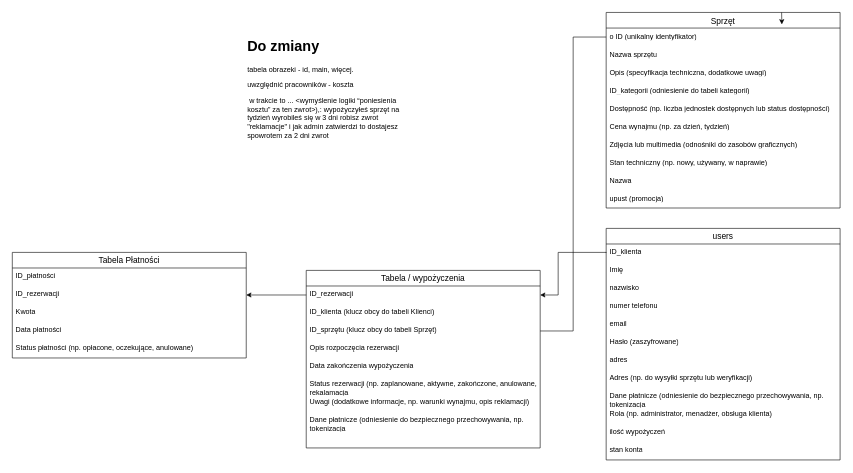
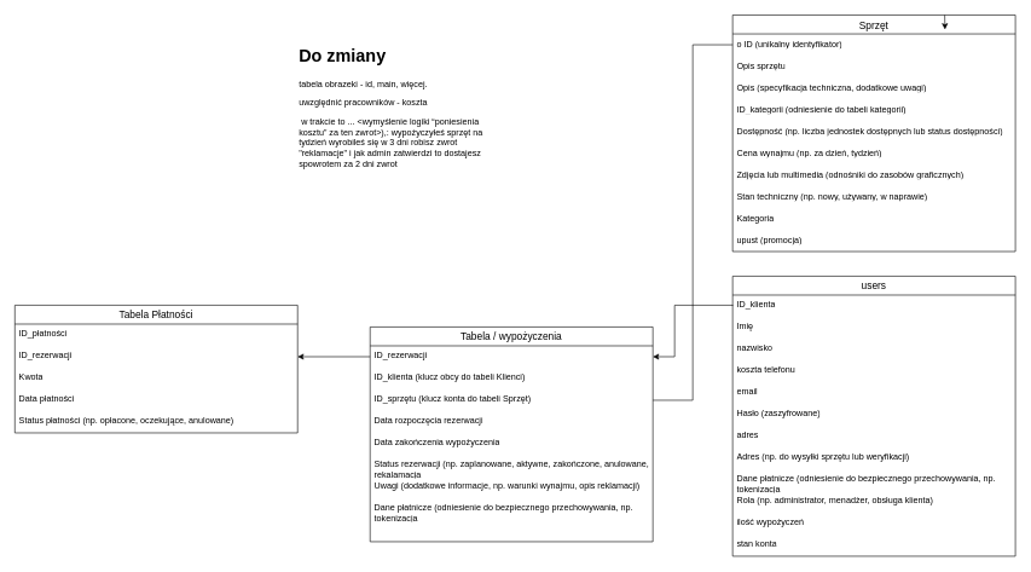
  <mxCell id="0" />
  <mxCell id="1" parent="0" />
  <mxCell id="2" value="Sprzęt" style="swimlane;fontStyle=0;childLayout=stackLayout;horizontal=1;startSize=26;horizontalStack=0;resizeParent=1;resizeParentMax=0;resizeLast=0;collapsible=1;marginBottom=0;align=center;fontSize=14;" parent="1" vertex="1"><mxGeometry x="1010" y="20" width="390" height="326" as="geometry" /></mxCell>
  <mxCell id="3" value="o ID (unikalny identyfikator)" style="text;strokeColor=none;fillColor=none;spacingLeft=4;spacingRight=4;overflow=hidden;rotatable=0;points=[[0,0.5],[1,0.5]];portConstraint=eastwest;fontSize=12;whiteSpace=wrap;html=1;" parent="2" vertex="1"><mxGeometry y="26" width="390" height="30" as="geometry" /></mxCell>
- <mxCell id="4" value="Nazwa sprzętu " style="text;strokeColor=none;fillColor=none;spacingLeft=4;spacingRight=4;overflow=hidden;rotatable=0;points=[[0,0.5],[1,0.5]];portConstraint=eastwest;fontSize=12;whiteSpace=wrap;html=1;" parent="2" vertex="1"><mxGeometry y="56" width="390" height="30" as="geometry" /></mxCell>
+ <mxCell id="4" value="Opis sprzętu " style="text;strokeColor=none;fillColor=none;spacingLeft=4;spacingRight=4;overflow=hidden;rotatable=0;points=[[0,0.5],[1,0.5]];portConstraint=eastwest;fontSize=12;whiteSpace=wrap;html=1;" parent="2" vertex="1"><mxGeometry y="56" width="390" height="30" as="geometry" /></mxCell>
  <mxCell id="5" value="Opis (specyfikacja techniczna, dodatkowe uwagi)" style="text;strokeColor=none;fillColor=none;spacingLeft=4;spacingRight=4;overflow=hidden;rotatable=0;points=[[0,0.5],[1,0.5]];portConstraint=eastwest;fontSize=12;whiteSpace=wrap;html=1;" parent="2" vertex="1"><mxGeometry y="86" width="390" height="30" as="geometry" /></mxCell>
  <mxCell id="6" value="ID_kategorii (odniesienie do tabeli kategorii) " style="text;strokeColor=none;fillColor=none;spacingLeft=4;spacingRight=4;overflow=hidden;rotatable=0;points=[[0,0.5],[1,0.5]];portConstraint=eastwest;fontSize=12;whiteSpace=wrap;html=1;" parent="2" vertex="1"><mxGeometry y="116" width="390" height="30" as="geometry" /></mxCell>
  <mxCell id="7" value="Dostępność (np. liczba jednostek dostępnych lub status dostępności) " style="text;strokeColor=none;fillColor=none;spacingLeft=4;spacingRight=4;overflow=hidden;rotatable=0;points=[[0,0.5],[1,0.5]];portConstraint=eastwest;fontSize=12;whiteSpace=wrap;html=1;" parent="2" vertex="1"><mxGeometry y="146" width="390" height="30" as="geometry" /></mxCell>
  <mxCell id="8" value="Cena wynajmu (np. za dzień, tydzień) " style="text;strokeColor=none;fillColor=none;spacingLeft=4;spacingRight=4;overflow=hidden;rotatable=0;points=[[0,0.5],[1,0.5]];portConstraint=eastwest;fontSize=12;whiteSpace=wrap;html=1;" parent="2" vertex="1"><mxGeometry y="176" width="390" height="30" as="geometry" /></mxCell>
  <mxCell id="9" value="Zdjęcia lub multimedia (odnośniki do zasobów graficznych) " style="text;strokeColor=none;fillColor=none;spacingLeft=4;spacingRight=4;overflow=hidden;rotatable=0;points=[[0,0.5],[1,0.5]];portConstraint=eastwest;fontSize=12;whiteSpace=wrap;html=1;" parent="2" vertex="1"><mxGeometry y="206" width="390" height="30" as="geometry" /></mxCell>
  <mxCell id="10" value="Stan techniczny (np. nowy, używany, w naprawie)" style="text;strokeColor=none;fillColor=none;spacingLeft=4;spacingRight=4;overflow=hidden;rotatable=0;points=[[0,0.5],[1,0.5]];portConstraint=eastwest;fontSize=12;whiteSpace=wrap;html=1;" parent="2" vertex="1"><mxGeometry y="236" width="390" height="30" as="geometry" /></mxCell>
- <mxCell id="11" value="Nazwa&lt;div&gt;&lt;br&gt;&lt;/div&gt;" style="text;strokeColor=none;fillColor=none;spacingLeft=4;spacingRight=4;overflow=hidden;rotatable=0;points=[[0,0.5],[1,0.5]];portConstraint=eastwest;fontSize=12;whiteSpace=wrap;html=1;" parent="2" vertex="1"><mxGeometry y="266" width="390" height="30" as="geometry" /></mxCell>
+ <mxCell id="11" value="Kategoria&lt;div&gt;&lt;br&gt;&lt;/div&gt;" style="text;strokeColor=none;fillColor=none;spacingLeft=4;spacingRight=4;overflow=hidden;rotatable=0;points=[[0,0.5],[1,0.5]];portConstraint=eastwest;fontSize=12;whiteSpace=wrap;html=1;" parent="2" vertex="1"><mxGeometry y="266" width="390" height="30" as="geometry" /></mxCell>
  <mxCell id="12" value="&lt;div&gt;upust (promocja)&lt;/div&gt;" style="text;strokeColor=none;fillColor=none;spacingLeft=4;spacingRight=4;overflow=hidden;rotatable=0;points=[[0,0.5],[1,0.5]];portConstraint=eastwest;fontSize=12;whiteSpace=wrap;html=1;" parent="2" vertex="1"><mxGeometry y="296" width="390" height="30" as="geometry" /></mxCell>
  <mxCell id="13" value="users" style="swimlane;fontStyle=0;childLayout=stackLayout;horizontal=1;startSize=26;horizontalStack=0;resizeParent=1;resizeParentMax=0;resizeLast=0;collapsible=1;marginBottom=0;align=center;fontSize=14;" parent="1" vertex="1"><mxGeometry x="1010" y="380" width="390" height="386" as="geometry" /></mxCell>
  <mxCell id="14" value="ID_klienta " style="text;strokeColor=none;fillColor=none;spacingLeft=4;spacingRight=4;overflow=hidden;rotatable=0;points=[[0,0.5],[1,0.5]];portConstraint=eastwest;fontSize=12;whiteSpace=wrap;html=1;" parent="13" vertex="1"><mxGeometry y="26" width="390" height="30" as="geometry" /></mxCell>
  <mxCell id="15" value="Imię" style="text;strokeColor=none;fillColor=none;spacingLeft=4;spacingRight=4;overflow=hidden;rotatable=0;points=[[0,0.5],[1,0.5]];portConstraint=eastwest;fontSize=12;whiteSpace=wrap;html=1;" parent="13" vertex="1"><mxGeometry y="56" width="390" height="30" as="geometry" /></mxCell>
  <mxCell id="16" value="nazwisko" style="text;strokeColor=none;fillColor=none;spacingLeft=4;spacingRight=4;overflow=hidden;rotatable=0;points=[[0,0.5],[1,0.5]];portConstraint=eastwest;fontSize=12;whiteSpace=wrap;html=1;" parent="13" vertex="1"><mxGeometry y="86" width="390" height="30" as="geometry" /></mxCell>
- <mxCell id="17" value="numer telefonu" style="text;strokeColor=none;fillColor=none;spacingLeft=4;spacingRight=4;overflow=hidden;rotatable=0;points=[[0,0.5],[1,0.5]];portConstraint=eastwest;fontSize=12;whiteSpace=wrap;html=1;" parent="13" vertex="1"><mxGeometry y="116" width="390" height="30" as="geometry" /></mxCell>
+ <mxCell id="17" value="koszta telefonu" style="text;strokeColor=none;fillColor=none;spacingLeft=4;spacingRight=4;overflow=hidden;rotatable=0;points=[[0,0.5],[1,0.5]];portConstraint=eastwest;fontSize=12;whiteSpace=wrap;html=1;" parent="13" vertex="1"><mxGeometry y="116" width="390" height="30" as="geometry" /></mxCell>
  <mxCell id="18" value="email" style="text;strokeColor=none;fillColor=none;spacingLeft=4;spacingRight=4;overflow=hidden;rotatable=0;points=[[0,0.5],[1,0.5]];portConstraint=eastwest;fontSize=12;whiteSpace=wrap;html=1;" parent="13" vertex="1"><mxGeometry y="146" width="390" height="30" as="geometry" /></mxCell>
  <mxCell id="19" value="Hasło (zaszyfrowane)" style="text;strokeColor=none;fillColor=none;spacingLeft=4;spacingRight=4;overflow=hidden;rotatable=0;points=[[0,0.5],[1,0.5]];portConstraint=eastwest;fontSize=12;whiteSpace=wrap;html=1;" parent="13" vertex="1"><mxGeometry y="176" width="390" height="30" as="geometry" /></mxCell>
  <mxCell id="20" value="adres" style="text;strokeColor=none;fillColor=none;spacingLeft=4;spacingRight=4;overflow=hidden;rotatable=0;points=[[0,0.5],[1,0.5]];portConstraint=eastwest;fontSize=12;whiteSpace=wrap;html=1;" parent="13" vertex="1"><mxGeometry y="206" width="390" height="30" as="geometry" /></mxCell>
  <mxCell id="21" value="Adres (np. do wysyłki sprzętu lub weryfikacji)  " style="text;strokeColor=none;fillColor=none;spacingLeft=4;spacingRight=4;overflow=hidden;rotatable=0;points=[[0,0.5],[1,0.5]];portConstraint=eastwest;fontSize=12;whiteSpace=wrap;html=1;" parent="13" vertex="1"><mxGeometry y="236" width="390" height="30" as="geometry" /></mxCell>
  <mxCell id="22" value="Dane płatnicze (odniesienie do bezpiecznego przechowywania, np. tokenizacja &lt;br/&gt;metod płatności)" style="text;strokeColor=none;fillColor=none;spacingLeft=4;spacingRight=4;overflow=hidden;rotatable=0;points=[[0,0.5],[1,0.5]];portConstraint=eastwest;fontSize=12;whiteSpace=wrap;html=1;" parent="13" vertex="1"><mxGeometry y="266" width="390" height="30" as="geometry" /></mxCell>
  <mxCell id="23" value="&lt;div&gt;Rola (np. administrator, menadżer, obsługa klienta)&amp;nbsp;&lt;/div&gt;" style="text;strokeColor=none;fillColor=none;spacingLeft=4;spacingRight=4;overflow=hidden;rotatable=0;points=[[0,0.5],[1,0.5]];portConstraint=eastwest;fontSize=12;whiteSpace=wrap;html=1;" parent="13" vertex="1"><mxGeometry y="296" width="390" height="30" as="geometry" /></mxCell>
  <mxCell id="24" value="&lt;div&gt;ilość wypożyczeń&lt;/div&gt;" style="text;strokeColor=none;fillColor=none;spacingLeft=4;spacingRight=4;overflow=hidden;rotatable=0;points=[[0,0.5],[1,0.5]];portConstraint=eastwest;fontSize=12;whiteSpace=wrap;html=1;" parent="13" vertex="1"><mxGeometry y="326" width="390" height="30" as="geometry" /></mxCell>
  <mxCell id="25" value="&lt;div&gt;stan konta&lt;/div&gt;" style="text;strokeColor=none;fillColor=none;spacingLeft=4;spacingRight=4;overflow=hidden;rotatable=0;points=[[0,0.5],[1,0.5]];portConstraint=eastwest;fontSize=12;whiteSpace=wrap;html=1;" parent="13" vertex="1"><mxGeometry y="356" width="390" height="30" as="geometry" /></mxCell>
  <mxCell id="26" value="Tabela / wypożyczenia" style="swimlane;fontStyle=0;childLayout=stackLayout;horizontal=1;startSize=26;horizontalStack=0;resizeParent=1;resizeParentMax=0;resizeLast=0;collapsible=1;marginBottom=0;align=center;fontSize=14;" parent="1" vertex="1"><mxGeometry x="510" y="450" width="390" height="296" as="geometry" /></mxCell>
  <mxCell id="27" value="ID_rezerwacji  " style="text;strokeColor=none;fillColor=none;spacingLeft=4;spacingRight=4;overflow=hidden;rotatable=0;points=[[0,0.5],[1,0.5]];portConstraint=eastwest;fontSize=12;whiteSpace=wrap;html=1;" parent="26" vertex="1"><mxGeometry y="26" width="390" height="30" as="geometry" /></mxCell>
  <mxCell id="28" value="ID_klienta (klucz obcy do tabeli Klienci) " style="text;strokeColor=none;fillColor=none;spacingLeft=4;spacingRight=4;overflow=hidden;rotatable=0;points=[[0,0.5],[1,0.5]];portConstraint=eastwest;fontSize=12;whiteSpace=wrap;html=1;" parent="26" vertex="1"><mxGeometry y="56" width="390" height="30" as="geometry" /></mxCell>
- <mxCell id="29" value="ID_sprzętu (klucz obcy do tabeli Sprzęt) " style="text;strokeColor=none;fillColor=none;spacingLeft=4;spacingRight=4;overflow=hidden;rotatable=0;points=[[0,0.5],[1,0.5]];portConstraint=eastwest;fontSize=12;whiteSpace=wrap;html=1;" parent="26" vertex="1"><mxGeometry y="86" width="390" height="30" as="geometry" /></mxCell>
- <mxCell id="30" value="Opis rozpoczęcia rezerwacji " style="text;strokeColor=none;fillColor=none;spacingLeft=4;spacingRight=4;overflow=hidden;rotatable=0;points=[[0,0.5],[1,0.5]];portConstraint=eastwest;fontSize=12;whiteSpace=wrap;html=1;" parent="26" vertex="1"><mxGeometry y="116" width="390" height="30" as="geometry" /></mxCell>
+ <mxCell id="29" value="ID_sprzętu (klucz konta do tabeli Sprzęt) " style="text;strokeColor=none;fillColor=none;spacingLeft=4;spacingRight=4;overflow=hidden;rotatable=0;points=[[0,0.5],[1,0.5]];portConstraint=eastwest;fontSize=12;whiteSpace=wrap;html=1;" parent="26" vertex="1"><mxGeometry y="86" width="390" height="30" as="geometry" /></mxCell>
+ <mxCell id="30" value="Data rozpoczęcia rezerwacji " style="text;strokeColor=none;fillColor=none;spacingLeft=4;spacingRight=4;overflow=hidden;rotatable=0;points=[[0,0.5],[1,0.5]];portConstraint=eastwest;fontSize=12;whiteSpace=wrap;html=1;" parent="26" vertex="1"><mxGeometry y="116" width="390" height="30" as="geometry" /></mxCell>
  <mxCell id="31" value="Data zakończenia wypożyczenia " style="text;strokeColor=none;fillColor=none;spacingLeft=4;spacingRight=4;overflow=hidden;rotatable=0;points=[[0,0.5],[1,0.5]];portConstraint=eastwest;fontSize=12;whiteSpace=wrap;html=1;" parent="26" vertex="1"><mxGeometry y="146" width="390" height="30" as="geometry" /></mxCell>
  <mxCell id="32" value="Status rezerwacji (np. zaplanowane, aktywne, zakończone, anulowane, rekalamacja&lt;div&gt;)&lt;/div&gt;" style="text;strokeColor=none;fillColor=none;spacingLeft=4;spacingRight=4;overflow=hidden;rotatable=0;points=[[0,0.5],[1,0.5]];portConstraint=eastwest;fontSize=12;whiteSpace=wrap;html=1;" parent="26" vertex="1"><mxGeometry y="176" width="390" height="30" as="geometry" /></mxCell>
  <mxCell id="33" value="Uwagi (dodatkowe informacje, np. warunki wynajmu, opis reklamacji)   " style="text;strokeColor=none;fillColor=none;spacingLeft=4;spacingRight=4;overflow=hidden;rotatable=0;points=[[0,0.5],[1,0.5]];portConstraint=eastwest;fontSize=12;whiteSpace=wrap;html=1;" parent="26" vertex="1"><mxGeometry y="206" width="390" height="30" as="geometry" /></mxCell>
  <mxCell id="34" value="Dane płatnicze (odniesienie do bezpiecznego przechowywania, np. tokenizacja &lt;br/&gt;metod płatności)" style="text;strokeColor=none;fillColor=none;spacingLeft=4;spacingRight=4;overflow=hidden;rotatable=0;points=[[0,0.5],[1,0.5]];portConstraint=eastwest;fontSize=12;whiteSpace=wrap;html=1;" parent="26" vertex="1"><mxGeometry y="236" width="390" height="30" as="geometry" /></mxCell>
  <mxCell id="35" value="&lt;div&gt;&lt;br&gt;&lt;/div&gt;" style="text;strokeColor=none;fillColor=none;spacingLeft=4;spacingRight=4;overflow=hidden;rotatable=0;points=[[0,0.5],[1,0.5]];portConstraint=eastwest;fontSize=12;whiteSpace=wrap;html=1;" parent="26" vertex="1"><mxGeometry y="266" width="390" height="30" as="geometry" /></mxCell>
  <mxCell id="36" value="Tabela Płatności " style="swimlane;fontStyle=0;childLayout=stackLayout;horizontal=1;startSize=26;horizontalStack=0;resizeParent=1;resizeParentMax=0;resizeLast=0;collapsible=1;marginBottom=0;align=center;fontSize=14;" parent="1" vertex="1"><mxGeometry x="20" y="420" width="390" height="176" as="geometry" /></mxCell>
  <mxCell id="37" value="ID_płatności   " style="text;strokeColor=none;fillColor=none;spacingLeft=4;spacingRight=4;overflow=hidden;rotatable=0;points=[[0,0.5],[1,0.5]];portConstraint=eastwest;fontSize=12;whiteSpace=wrap;html=1;" parent="36" vertex="1"><mxGeometry y="26" width="390" height="30" as="geometry" /></mxCell>
  <mxCell id="38" value="ID_rezerwacji  " style="text;strokeColor=none;fillColor=none;spacingLeft=4;spacingRight=4;overflow=hidden;rotatable=0;points=[[0,0.5],[1,0.5]];portConstraint=eastwest;fontSize=12;whiteSpace=wrap;html=1;" parent="36" vertex="1"><mxGeometry y="56" width="390" height="30" as="geometry" /></mxCell>
  <mxCell id="39" value="Kwota  " style="text;strokeColor=none;fillColor=none;spacingLeft=4;spacingRight=4;overflow=hidden;rotatable=0;points=[[0,0.5],[1,0.5]];portConstraint=eastwest;fontSize=12;whiteSpace=wrap;html=1;" parent="36" vertex="1"><mxGeometry y="86" width="390" height="30" as="geometry" /></mxCell>
  <mxCell id="40" value="Data płatności  " style="text;strokeColor=none;fillColor=none;spacingLeft=4;spacingRight=4;overflow=hidden;rotatable=0;points=[[0,0.5],[1,0.5]];portConstraint=eastwest;fontSize=12;whiteSpace=wrap;html=1;" parent="36" vertex="1"><mxGeometry y="116" width="390" height="30" as="geometry" /></mxCell>
  <mxCell id="41" value="Status płatności (np. opłacone, oczekujące, anulowane)  " style="text;strokeColor=none;fillColor=none;spacingLeft=4;spacingRight=4;overflow=hidden;rotatable=0;points=[[0,0.5],[1,0.5]];portConstraint=eastwest;fontSize=12;whiteSpace=wrap;html=1;" parent="36" vertex="1"><mxGeometry y="146" width="390" height="30" as="geometry" /></mxCell>
  <mxCell id="42" value="&lt;h1 style=&quot;margin-top: 0px;&quot;&gt;Do zmiany&lt;/h1&gt;&lt;p&gt;tabela obrazeki - id, main, więcej.&lt;/p&gt;&lt;p&gt;uwzględnić pracowników - koszta&lt;/p&gt;&lt;p&gt;&amp;nbsp;w trakcie&amp;nbsp;&lt;span style=&quot;background-color: transparent; color: light-dark(rgb(0, 0, 0), rgb(255, 255, 255));&quot;&gt;to ... &amp;lt;wymyślenie logiki “poniesienia kosztu” za ten zwrot&amp;gt;),: wypożyczyłeś sprzęt na tydzień wyrobileś się w 3 dni robisz zwrot &quot;reklamacje&quot; i jak admin zatwierdzi to dostajesz spowrotem za 2 dni zwrot&lt;/span&gt;&lt;/p&gt;" style="text;html=1;whiteSpace=wrap;overflow=hidden;rounded=0;" parent="1" vertex="1"><mxGeometry x="410" y="56" width="290" height="290" as="geometry" /></mxCell>
  <mxCell id="43" style="edgeStyle=orthogonalEdgeStyle;rounded=0;orthogonalLoop=1;jettySize=auto;html=1;exitX=0;exitY=0.5;exitDx=0;exitDy=0;endArrow=none;" parent="1" source="3" target="29" edge="1"><mxGeometry relative="1" as="geometry" /></mxCell>
  <mxCell id="44" style="edgeStyle=orthogonalEdgeStyle;rounded=0;orthogonalLoop=1;jettySize=auto;html=1;exitX=0;exitY=0.5;exitDx=0;exitDy=0;entryX=1;entryY=0.5;entryDx=0;entryDy=0;" parent="1" source="14" target="27" edge="1"><mxGeometry relative="1" as="geometry"><mxPoint x="1250" y="-189" as="sourcePoint" /><mxPoint x="770" y="120" as="targetPoint" /><Array as="points"><mxPoint x="930" y="420" /><mxPoint x="930" y="491" /></Array></mxGeometry></mxCell>
  <mxCell id="45" style="edgeStyle=orthogonalEdgeStyle;rounded=0;orthogonalLoop=1;jettySize=auto;html=1;exitX=0;exitY=0.5;exitDx=0;exitDy=0;entryX=1;entryY=0.5;entryDx=0;entryDy=0;" parent="1" source="27" target="38" edge="1"><mxGeometry relative="1" as="geometry" /></mxCell>
  <mxCell id="46" style="edgeStyle=orthogonalEdgeStyle;rounded=0;orthogonalLoop=1;jettySize=auto;html=1;exitX=0.75;exitY=0;exitDx=0;exitDy=0;entryX=0.751;entryY=0.061;entryDx=0;entryDy=0;entryPerimeter=0;" parent="1" source="2" target="2" edge="1"><mxGeometry relative="1" as="geometry" /></mxCell>
